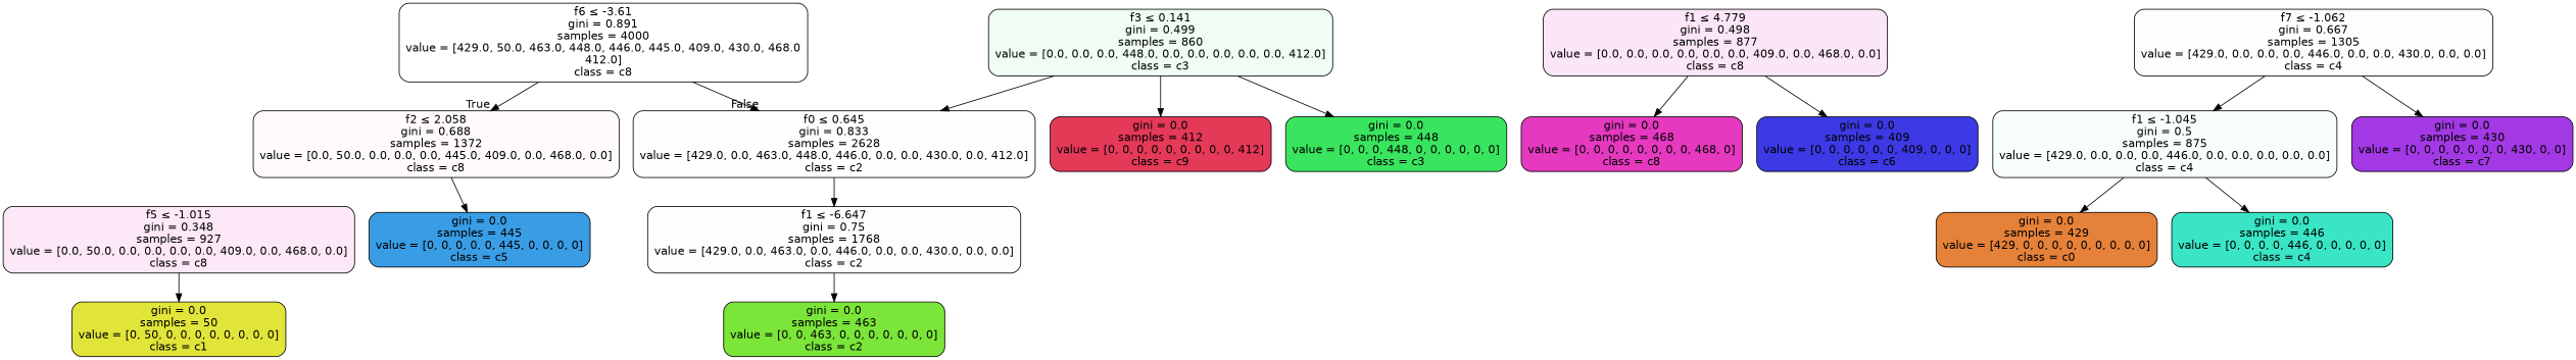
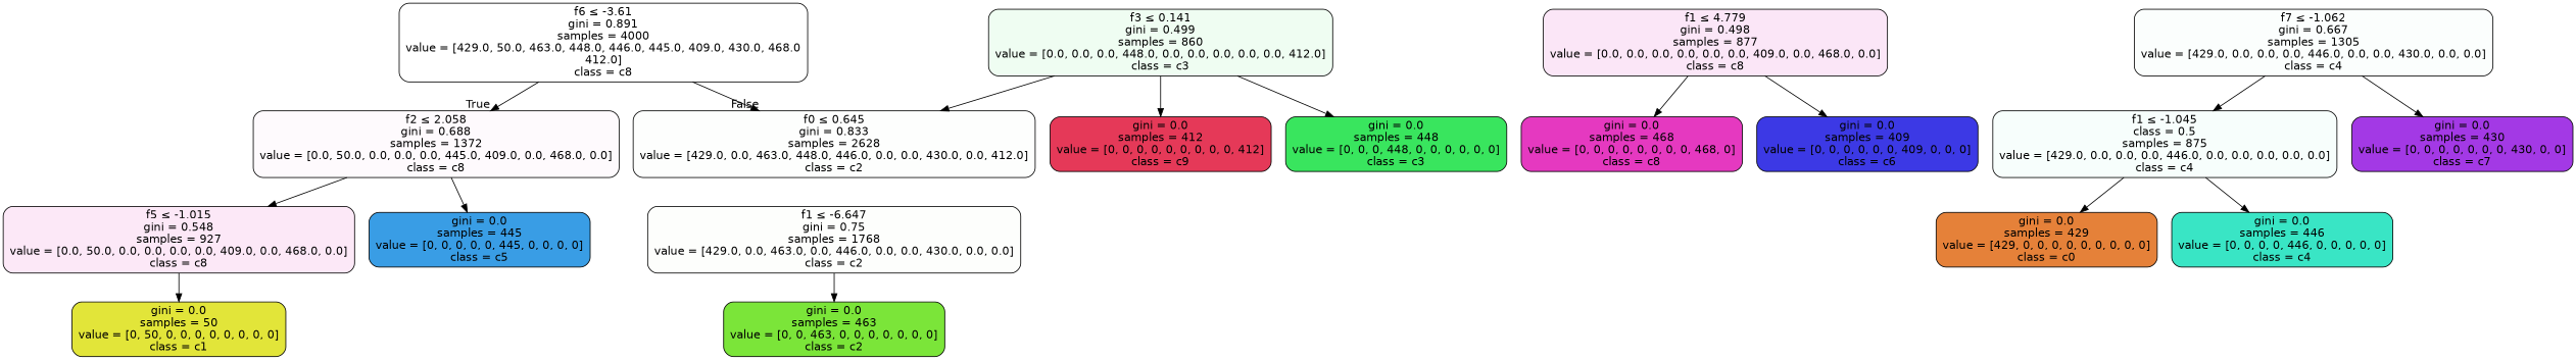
  digraph {
    node [color=black fontname=helvetica shape=box style="filled, rounded"]
    edge [fontname=helvetica]
    n1 [fillcolor="#e539c000" label=<f6 &le; -3.61<br/>gini = 0.891<br/>samples = 4000<br/>value = [429.0, 50.0, 463.0, 448.0, 446.0, 445.0, 409.0, 430.0, 468.0<br/>412.0]<br/>class = c8>]
    n2 [fillcolor="#e539c006" label=<f2 &le; 2.058<br/>gini = 0.688<br/>samples = 1372<br/>value = [0.0, 50.0, 0.0, 0.0, 0.0, 445.0, 409.0, 0.0, 468.0, 0.0]<br/>class = c8>]
    n3 [fillcolor="#7be53902" label=<f0 &le; 0.645<br/>gini = 0.833<br/>samples = 2628<br/>value = [429.0, 0.0, 463.0, 448.0, 446.0, 0.0, 0.0, 430.0, 0.0, 412.0]<br/>class = c2>]
-   n4 [fillcolor="#e539c01d" label=<f5 &le; -1.015<br/>gini = 0.348<br/>samples = 927<br/>value = [0.0, 50.0, 0.0, 0.0, 0.0, 0.0, 409.0, 0.0, 468.0, 0.0]<br/>class = c8>]
+   n4 [fillcolor="#e539c01d" label=<f5 &le; -1.015<br/>gini = 0.548<br/>samples = 927<br/>value = [0.0, 50.0, 0.0, 0.0, 0.0, 0.0, 409.0, 0.0, 468.0, 0.0]<br/>class = c8>]
    n5 [fillcolor="#399de5ff" label=<gini = 0.0<br/>samples = 445<br/>value = [0, 0, 0, 0, 0, 445, 0, 0, 0, 0]<br/>class = c5>]
    n6 [fillcolor="#7be53903" label=<f1 &le; -6.647<br/>gini = 0.75<br/>samples = 1768<br/>value = [429.0, 0.0, 463.0, 0.0, 446.0, 0.0, 0.0, 430.0, 0.0, 0.0]<br/>class = c2>]
    n7 [fillcolor="#e2e539ff" label=<gini = 0.0<br/>samples = 50<br/>value = [0, 50, 0, 0, 0, 0, 0, 0, 0, 0]<br/>class = c1>]
    n8 [fillcolor="#e539c020" label=<f1 &le; 4.779<br/>gini = 0.498<br/>samples = 877<br/>value = [0.0, 0.0, 0.0, 0.0, 0.0, 0.0, 409.0, 0.0, 468.0, 0.0]<br/>class = c8>]
    n9 [fillcolor="#e539c0ff" label=<gini = 0.0<br/>samples = 468<br/>value = [0, 0, 0, 0, 0, 0, 0, 0, 468, 0]<br/>class = c8>]
    n10 [fillcolor="#3c39e5ff" label=<gini = 0.0<br/>samples = 409<br/>value = [0, 0, 0, 0, 0, 0, 409, 0, 0, 0]<br/>class = c6>]
    n11 [fillcolor="#7be539ff" label=<gini = 0.0<br/>samples = 463<br/>value = [0, 0, 463, 0, 0, 0, 0, 0, 0, 0]<br/>class = c2>]
    n12 [fillcolor="#39e55e14" label=<f3 &le; 0.141<br/>gini = 0.499<br/>samples = 860<br/>value = [0.0, 0.0, 0.0, 448.0, 0.0, 0.0, 0.0, 0.0, 0.0, 412.0]<br/>class = c3>]
    n13 [fillcolor="#e53958ff" label=<gini = 0.0<br/>samples = 412<br/>value = [0, 0, 0, 0, 0, 0, 0, 0, 0, 412]<br/>class = c9>]
    n14 [fillcolor="#39e55eff" label=<gini = 0.0<br/>samples = 448<br/>value = [0, 0, 0, 448, 0, 0, 0, 0, 0, 0]<br/>class = c3>]
    n15 [fillcolor="#39e5c505" label=<f7 &le; -1.062<br/>gini = 0.667<br/>samples = 1305<br/>value = [429.0, 0.0, 0.0, 0.0, 446.0, 0.0, 0.0, 430.0, 0.0, 0.0]<br/>class = c4>]
-   n16 [fillcolor="#39e5c50a" label=<f1 &le; -1.045<br/>gini = 0.5<br/>samples = 875<br/>value = [429.0, 0.0, 0.0, 0.0, 446.0, 0.0, 0.0, 0.0, 0.0, 0.0]<br/>class = c4>]
+   n16 [fillcolor="#39e5c50a" label=<f1 &le; -1.045<br/>class = 0.5<br/>samples = 875<br/>value = [429.0, 0.0, 0.0, 0.0, 446.0, 0.0, 0.0, 0.0, 0.0, 0.0]<br/>class = c4>]
    n17 [fillcolor="#a339e5ff" label=<gini = 0.0<br/>samples = 430<br/>value = [0, 0, 0, 0, 0, 0, 0, 430, 0, 0]<br/>class = c7>]
    n18 [fillcolor="#e58139ff" label=<gini = 0.0<br/>samples = 429<br/>value = [429, 0, 0, 0, 0, 0, 0, 0, 0, 0]<br/>class = c0>]
    n19 [fillcolor="#39e5c5ff" label=<gini = 0.0<br/>samples = 446<br/>value = [0, 0, 0, 0, 446, 0, 0, 0, 0, 0]<br/>class = c4>]
    n1 -> n2 [headlabel=True labelangle=45 labeldistance=2.5]
    n1 -> n3 [headlabel=False labelangle=-45 labeldistance=2.5]
+   n2 -> n4
    n2 -> n5
-   n3 -> n6
    n4 -> n7
    n6 -> n11
    n8 -> n9
    n8 -> n10
    n12 -> n3
    n12 -> n13
    n12 -> n14
    n15 -> n16
    n15 -> n17
    n16 -> n18
    n16 -> n19
  }
